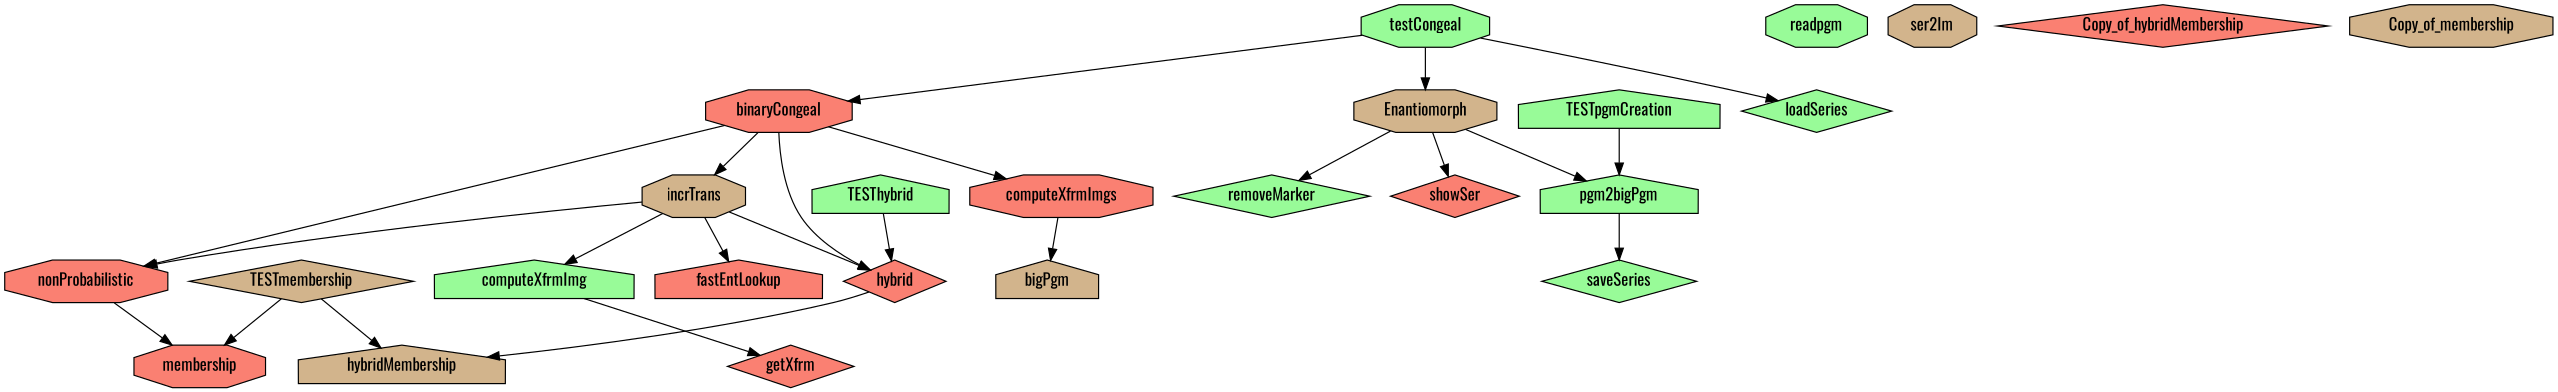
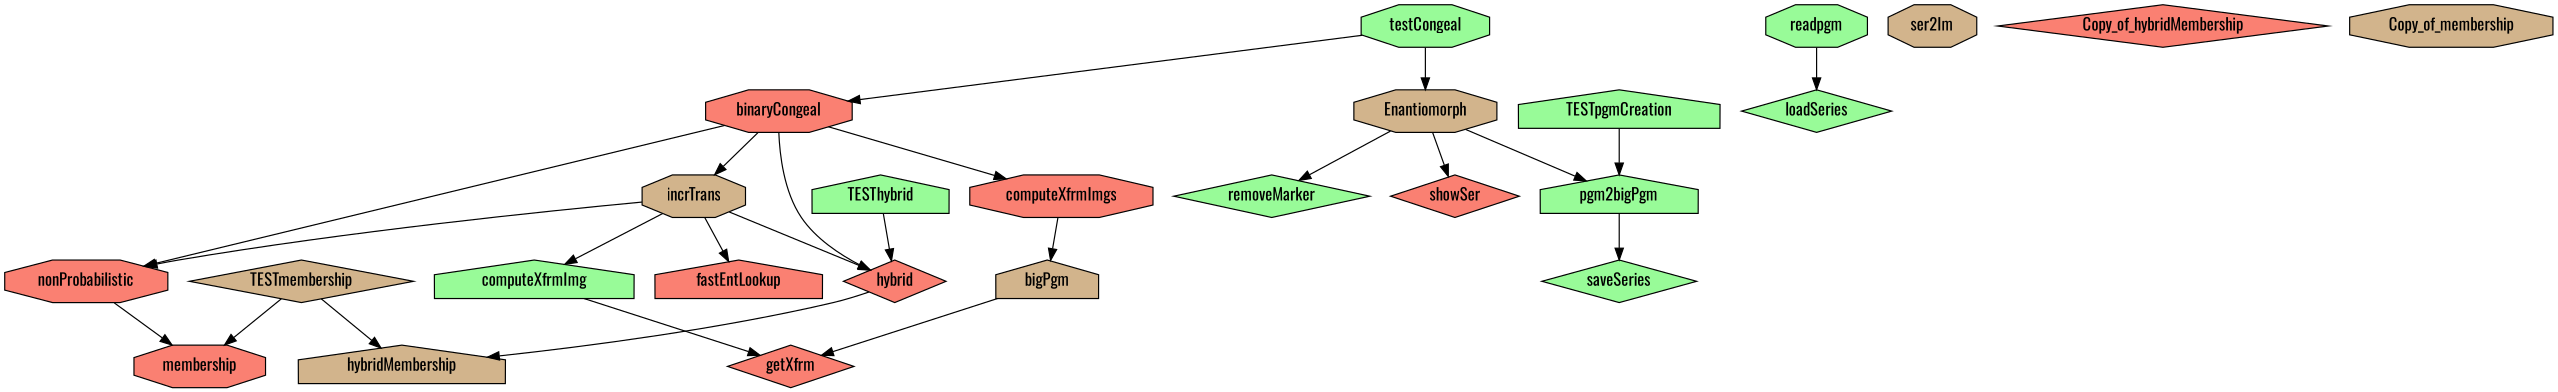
  digraph {
    fontname=Oswald
    node [fillcolor=palegreen fontname=Oswald shape=octagon style=filled]
    edge [fontname=Oswald]
    computeXfrmImg [shape=house]
    getXfrm [fillcolor=salmon shape=diamond]
    computeXfrmImgs [fillcolor=salmon]
    n4 [fillcolor=tan label=bigPgm shape=house]
    nonProbabilistic [fillcolor=salmon]
    membership [fillcolor=salmon]
    Enantiomorph [fillcolor=tan]
    removeMarker [shape=diamond]
    pgm2bigPgm [shape=house]
    showSer [fillcolor=salmon shape=diamond]
    saveSeries [shape=diamond]
    testCongeal
    binaryCongeal [fillcolor=salmon]
    loadSeries [shape=diamond]
    hybrid [fillcolor=salmon shape=diamond]
    incrTrans [fillcolor=tan]
    TESThybrid [shape=house]
    hybridMembership [fillcolor=tan shape=house]
    TESTpgmCreation [shape=house]
    TESTmembership [fillcolor=tan shape=diamond]
    fastEntLookup [fillcolor=salmon shape=house]
    readpgm
    ser2Im [fillcolor=tan]
    Copy_of_hybridMembership [fillcolor=salmon shape=diamond]
    Copy_of_membership [fillcolor=tan]
    computeXfrmImg -> getXfrm
    computeXfrmImgs -> n4
+   n4 -> getXfrm
    nonProbabilistic -> membership
    Enantiomorph -> removeMarker
    Enantiomorph -> pgm2bigPgm
    Enantiomorph -> showSer
    pgm2bigPgm -> saveSeries
    testCongeal -> Enantiomorph
    testCongeal -> binaryCongeal
-   testCongeal -> loadSeries
+   readpgm -> loadSeries
    binaryCongeal -> computeXfrmImgs
    binaryCongeal -> nonProbabilistic
    binaryCongeal -> hybrid
    binaryCongeal -> incrTrans
    hybrid -> hybridMembership
    incrTrans -> computeXfrmImg
    incrTrans -> nonProbabilistic
    incrTrans -> hybrid
    incrTrans -> fastEntLookup
    TESThybrid -> hybrid
    TESTpgmCreation -> pgm2bigPgm
    TESTmembership -> membership
    TESTmembership -> hybridMembership
  }
